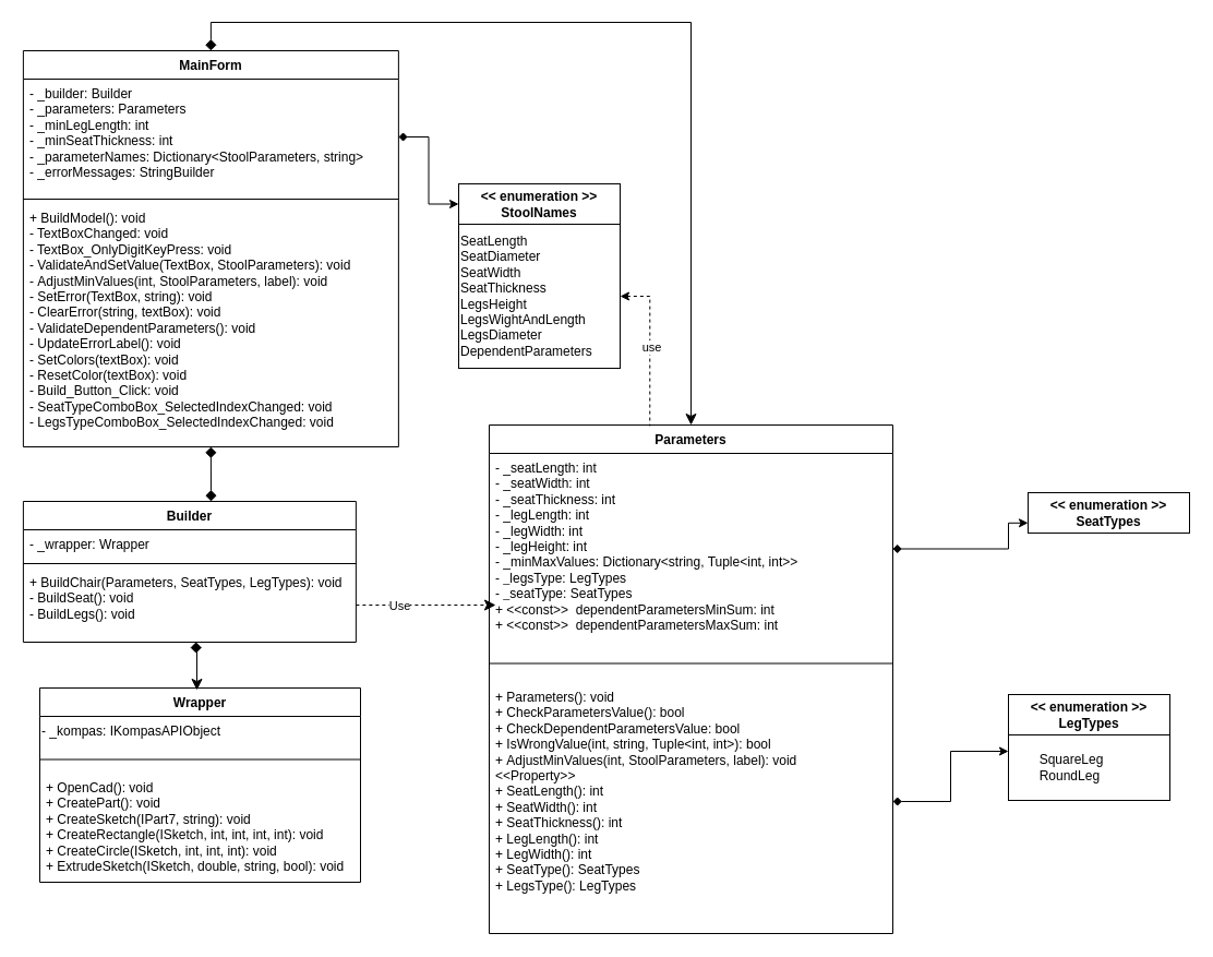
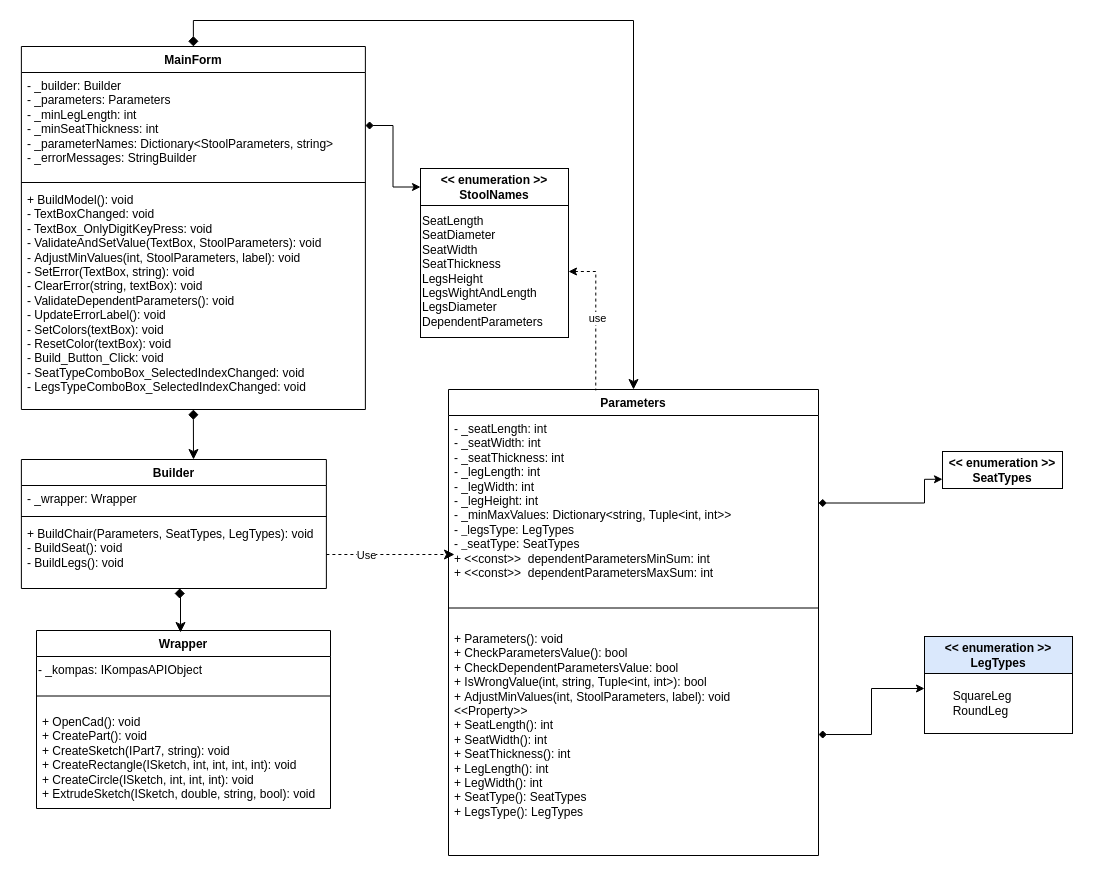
  <mxCell id="0" />
  <mxCell id="1" parent="0" />
  <mxCell id="2" value="MainForm" style="swimlane;fontStyle=1;align=center;verticalAlign=top;childLayout=stackLayout;horizontal=1;startSize=26;horizontalStack=0;resizeParent=1;resizeParentMax=0;resizeLast=0;collapsible=1;marginBottom=0;whiteSpace=wrap;html=1;" parent="1" vertex="1"><mxGeometry x="20.88" y="46" width="344" height="363" as="geometry" /></mxCell>
  <mxCell id="3" value="- _builder: Builder&lt;div&gt;- _parameters: Parameters&lt;br&gt;&lt;/div&gt;&lt;div&gt;- _minLegLength: int&lt;/div&gt;&lt;div&gt;-&amp;nbsp;_minSeatThickness: int&lt;br&gt;&lt;/div&gt;&lt;div&gt;-&amp;nbsp;_parameterNames: Dictionary&amp;lt;StoolParameters, string&amp;gt;&lt;/div&gt;&lt;div&gt;-&amp;nbsp;_errorMessages: StringBuilder&lt;/div&gt;" style="text;strokeColor=none;fillColor=none;align=left;verticalAlign=top;spacingLeft=4;spacingRight=4;overflow=hidden;rotatable=0;points=[[0,0.5],[1,0.5]];portConstraint=eastwest;whiteSpace=wrap;html=1;" parent="2" vertex="1"><mxGeometry y="26" width="344" height="106" as="geometry" /></mxCell>
  <mxCell id="4" value="" style="line;strokeWidth=1;fillColor=none;align=left;verticalAlign=middle;spacingTop=-1;spacingLeft=3;spacingRight=3;rotatable=0;labelPosition=right;points=[];portConstraint=eastwest;strokeColor=inherit;" parent="2" vertex="1"><mxGeometry y="132" width="344" height="8" as="geometry" /></mxCell>
  <mxCell id="5" value="+ BuildModel(): void&lt;div&gt;- TextBoxChanged: void&lt;/div&gt;&lt;div&gt;&lt;div&gt;- TextBox_OnlyDigitKeyPress: void&lt;/div&gt;&lt;/div&gt;&lt;div&gt;-&amp;nbsp;ValidateAndSetValue(TextBox, StoolParameters): void&lt;/div&gt;&lt;div&gt;-&amp;nbsp;&lt;span style=&quot;background-color: initial;&quot;&gt;AdjustMinValues(int,&lt;/span&gt;&lt;span style=&quot;background-color: transparent;&quot;&gt;&amp;nbsp;StoolParameters, label&lt;/span&gt;&lt;span style=&quot;background-color: initial; color: light-dark(rgb(0, 0, 0), rgb(255, 255, 255));&quot;&gt;): void&lt;/span&gt;&lt;/div&gt;&lt;div&gt;&lt;span style=&quot;background-color: initial;&quot;&gt;-&amp;nbsp;&lt;/span&gt;&lt;span style=&quot;background-color: initial;&quot;&gt;SetError(TextBox, string): void&lt;/span&gt;&lt;/div&gt;&lt;div&gt;&lt;span style=&quot;background-color: initial;&quot;&gt;-&amp;nbsp;&lt;/span&gt;&lt;span style=&quot;background-color: initial;&quot;&gt;ClearError(string, textBox): void&lt;/span&gt;&lt;/div&gt;&lt;div&gt;&lt;span style=&quot;background-color: initial;&quot;&gt;-&lt;/span&gt;&lt;span style=&quot;background-color: initial;&quot;&gt;&amp;nbsp;ValidateDependentParameters(): void&lt;/span&gt;&lt;/div&gt;&lt;div&gt;&lt;span style=&quot;background-color: initial;&quot;&gt;-&amp;nbsp;&lt;/span&gt;&lt;span style=&quot;background-color: initial;&quot;&gt;UpdateErrorLabel(): void&lt;/span&gt;&lt;/div&gt;&lt;div&gt;&lt;span style=&quot;background-color: initial;&quot;&gt;- SetColors(textBox): void&lt;/span&gt;&lt;/div&gt;&lt;div&gt;&lt;span style=&quot;background-color: initial;&quot;&gt;-&amp;nbsp;&lt;/span&gt;&lt;span style=&quot;background-color: initial;&quot;&gt;ResetColor(textBox): void&lt;/span&gt;&lt;/div&gt;&lt;div&gt;&lt;span style=&quot;background-color: initial;&quot;&gt;-&amp;nbsp;&lt;/span&gt;&lt;span style=&quot;background-color: initial;&quot;&gt;Build_Button_Click: void&lt;/span&gt;&lt;/div&gt;&lt;div&gt;&lt;span style=&quot;background-color: initial;&quot;&gt;-&amp;nbsp;&lt;/span&gt;&lt;span style=&quot;background-color: initial;&quot;&gt;SeatTypeComboBox_SelectedIndexChanged: void&lt;/span&gt;&lt;/div&gt;&lt;div&gt;&lt;span style=&quot;background-color: initial;&quot;&gt;-&amp;nbsp;&lt;/span&gt;&lt;span style=&quot;background-color: initial;&quot;&gt;LegsTypeComboBox_SelectedIndexChanged: void&lt;/span&gt;&lt;/div&gt;" style="text;strokeColor=none;fillColor=none;align=left;verticalAlign=top;spacingLeft=4;spacingRight=4;overflow=hidden;rotatable=0;points=[[0,0.5],[1,0.5]];portConstraint=eastwest;whiteSpace=wrap;html=1;" parent="2" vertex="1"><mxGeometry y="140" width="344" height="223" as="geometry" /></mxCell>
  <mxCell id="6" value="Builder&lt;div&gt;&lt;br&gt;&lt;/div&gt;" style="swimlane;fontStyle=1;align=center;verticalAlign=top;childLayout=stackLayout;horizontal=1;startSize=26;horizontalStack=0;resizeParent=1;resizeParentMax=0;resizeLast=0;collapsible=1;marginBottom=0;whiteSpace=wrap;html=1;" parent="1" vertex="1"><mxGeometry x="20.88" y="459" width="305" height="129" as="geometry" /></mxCell>
  <mxCell id="7" value="&lt;div&gt;- _wrapper: Wrapper&lt;/div&gt;" style="text;strokeColor=none;fillColor=none;align=left;verticalAlign=top;spacingLeft=4;spacingRight=4;overflow=hidden;rotatable=0;points=[[0,0.5],[1,0.5]];portConstraint=eastwest;whiteSpace=wrap;html=1;" parent="6" vertex="1"><mxGeometry y="26" width="305" height="27" as="geometry" /></mxCell>
  <mxCell id="8" value="" style="line;strokeWidth=1;fillColor=none;align=left;verticalAlign=middle;spacingTop=-1;spacingLeft=3;spacingRight=3;rotatable=0;labelPosition=right;points=[];portConstraint=eastwest;strokeColor=inherit;" parent="6" vertex="1"><mxGeometry y="53" width="305" height="8" as="geometry" /></mxCell>
  <mxCell id="9" value="&lt;span style=&quot;background-color: initial;&quot;&gt;+&amp;nbsp;BuildChair(Parameters, SeatTypes, LegTypes): void&lt;/span&gt;&lt;div&gt;&lt;div&gt;- BuildSeat(): void&lt;/div&gt;&lt;div&gt;- BuildLegs(): void&amp;nbsp;&lt;/div&gt;&lt;/div&gt;" style="text;strokeColor=none;fillColor=none;align=left;verticalAlign=top;spacingLeft=4;spacingRight=4;overflow=hidden;rotatable=0;points=[[0,0.5],[1,0.5]];portConstraint=eastwest;whiteSpace=wrap;html=1;" parent="6" vertex="1"><mxGeometry y="61" width="305" height="68" as="geometry" /></mxCell>
  <mxCell id="10" value="Wrapper" style="swimlane;fontStyle=1;align=center;verticalAlign=top;childLayout=stackLayout;horizontal=1;startSize=26;horizontalStack=0;resizeParent=1;resizeParentMax=0;resizeLast=0;collapsible=1;marginBottom=0;whiteSpace=wrap;html=1;" parent="1" vertex="1"><mxGeometry x="36" y="630" width="294" height="178" as="geometry" /></mxCell>
  <mxCell id="11" value="&lt;div&gt;&lt;br&gt;&lt;/div&gt;" style="text;strokeColor=none;fillColor=none;align=left;verticalAlign=top;spacingLeft=4;spacingRight=4;overflow=hidden;rotatable=0;points=[[0,0.5],[1,0.5]];portConstraint=eastwest;whiteSpace=wrap;html=1;" parent="10" vertex="1"><mxGeometry y="26" width="294" height="1" as="geometry" /></mxCell>
  <mxCell id="12" value="-&amp;nbsp;_kompas:&amp;nbsp;IKompasAPIObject" style="text;html=1;align=left;verticalAlign=middle;resizable=0;points=[];autosize=1;strokeColor=none;fillColor=none;" parent="10" vertex="1"><mxGeometry y="27" width="294" height="26" as="geometry" /></mxCell>
  <mxCell id="13" value="" style="line;strokeWidth=1;fillColor=none;align=left;verticalAlign=middle;spacingTop=-1;spacingLeft=3;spacingRight=3;rotatable=0;labelPosition=right;points=[];portConstraint=eastwest;strokeColor=inherit;" parent="10" vertex="1"><mxGeometry y="53" width="294" height="25" as="geometry" /></mxCell>
  <mxCell id="14" value="&lt;div&gt;+ OpenCad(): void&lt;/div&gt;&lt;div&gt;+&amp;nbsp;CreatePart(): void&lt;/div&gt;&lt;div&gt;+&amp;nbsp;CreateSketch(IPart7, string): void&lt;/div&gt;&lt;div&gt;+ CreateRectangle(ISketch, int, int, int, int): void&lt;/div&gt;&lt;div&gt;+&amp;nbsp;CreateCircle(ISketch, int, int, int): void&lt;/div&gt;&lt;div&gt;+&amp;nbsp;ExtrudeSketch(ISketch, double, string, bool): void&lt;/div&gt;" style="text;strokeColor=none;fillColor=none;align=left;verticalAlign=top;spacingLeft=4;spacingRight=4;overflow=hidden;rotatable=0;points=[[0,0.5],[1,0.5]];portConstraint=eastwest;whiteSpace=wrap;html=1;" parent="10" vertex="1"><mxGeometry y="78" width="294" height="100" as="geometry" /></mxCell>
  <mxCell id="15" style="edgeStyle=orthogonalEdgeStyle;rounded=0;orthogonalLoop=1;jettySize=auto;html=1;entryX=0;entryY=0.25;entryDx=0;entryDy=0;exitX=1;exitY=0.474;exitDx=0;exitDy=0;exitPerimeter=0;startArrow=diamond;startFill=1;" parent="1" source="20" target="27" edge="1"><mxGeometry relative="1" as="geometry" /></mxCell>
  <mxCell id="16" style="edgeStyle=orthogonalEdgeStyle;rounded=0;orthogonalLoop=1;jettySize=auto;html=1;entryX=0;entryY=0.75;entryDx=0;entryDy=0;startArrow=diamond;startFill=1;exitX=1;exitY=0.5;exitDx=0;exitDy=0;" parent="1" source="18" target="28" edge="1"><mxGeometry relative="1" as="geometry"><mxPoint x="844" y="558" as="sourcePoint" /><Array as="points"><mxPoint x="924" y="478" /></Array></mxGeometry></mxCell>
  <mxCell id="17" value="Parameters" style="swimlane;fontStyle=1;align=center;verticalAlign=top;childLayout=stackLayout;horizontal=1;startSize=26;horizontalStack=0;resizeParent=1;resizeParentMax=0;resizeLast=0;collapsible=1;marginBottom=0;whiteSpace=wrap;html=1;" parent="1" vertex="1"><mxGeometry x="448" y="389" width="370" height="466" as="geometry" /></mxCell>
  <mxCell id="18" value="&lt;div&gt;- _seatLength: int&lt;/div&gt;&lt;div&gt;- _seatWidth: int&lt;/div&gt;&lt;div&gt;- _seatThickness: int&lt;br&gt;&lt;/div&gt;&lt;div&gt;- _legLength: int&lt;br&gt;&lt;/div&gt;&lt;div&gt;- _legWidth: int&lt;br&gt;&lt;/div&gt;&lt;div&gt;- _legHeight: int&lt;/div&gt;&lt;div&gt;- _minMaxValues: Dictionary&amp;lt;string, Tuple&amp;lt;int, int&amp;gt;&amp;gt;&lt;/div&gt;&lt;div&gt;-&amp;nbsp;&lt;font&gt;&lt;span style=&quot;font-family: &amp;quot;Times New Roman&amp;quot;, serif; background-color: transparent; color: light-dark(rgb(0, 0, 0), rgb(255, 255, 255));&quot;&gt;_&lt;/span&gt;&lt;span style=&quot;background-color: transparent; color: light-dark(rgb(0, 0, 0), rgb(255, 255, 255));&quot;&gt;&lt;font style=&quot;&quot; face=&quot;Helvetica&quot;&gt;legsType: LegTypes&lt;/font&gt;&lt;/span&gt;&lt;/font&gt;&lt;/div&gt;&lt;div&gt;&lt;font&gt;&lt;span style=&quot;background-color: transparent; color: light-dark(rgb(0, 0, 0), rgb(255, 255, 255));&quot;&gt;&lt;font style=&quot;&quot; face=&quot;Helvetica&quot;&gt;-&amp;nbsp;&lt;/font&gt;&lt;/span&gt;&lt;/font&gt;&lt;span style=&quot;background-color: transparent; color: light-dark(rgb(0, 0, 0), rgb(255, 255, 255)); font-family: &amp;quot;Times New Roman&amp;quot;, serif;&quot;&gt;_&lt;/span&gt;&lt;span style=&quot;background-color: transparent; color: light-dark(rgb(0, 0, 0), rgb(255, 255, 255));&quot;&gt;seat&lt;/span&gt;&lt;span style=&quot;background-color: transparent; color: light-dark(rgb(0, 0, 0), rgb(255, 255, 255));&quot;&gt;Type: SeatTypes&lt;/span&gt;&lt;/div&gt;&lt;div&gt;+ &amp;lt;&amp;lt;const&amp;gt;&amp;gt;&amp;nbsp;&amp;nbsp;dependentParametersMinSum: int&lt;/div&gt;&lt;div&gt;+ &amp;lt;&amp;lt;const&amp;gt;&amp;gt;&amp;nbsp;&amp;nbsp;dependentParametersMaxSum: int&lt;/div&gt;" style="text;strokeColor=none;fillColor=none;align=left;verticalAlign=top;spacingLeft=4;spacingRight=4;overflow=hidden;rotatable=0;points=[[0,0.5],[1,0.5]];portConstraint=eastwest;whiteSpace=wrap;html=1;" parent="17" vertex="1"><mxGeometry y="26" width="370" height="175" as="geometry" /></mxCell>
  <mxCell id="19" value="" style="line;strokeWidth=1;fillColor=none;align=left;verticalAlign=middle;spacingTop=-1;spacingLeft=3;spacingRight=3;rotatable=0;labelPosition=right;points=[];portConstraint=eastwest;strokeColor=inherit;" parent="17" vertex="1"><mxGeometry y="201" width="370" height="35" as="geometry" /></mxCell>
  <mxCell id="20" value="+ Parameters(): void&lt;div&gt;+ CheckParametersValue(): bool&amp;nbsp;&lt;br&gt;&lt;div&gt;+&amp;nbsp;CheckDependentParametersValue: bool&lt;/div&gt;&lt;div&gt;&lt;div&gt;&lt;span style=&quot;background-color: initial;&quot;&gt;+&amp;nbsp;&lt;/span&gt;&lt;span style=&quot;background-color: initial;&quot;&gt;IsWrongValue(int, string, Tuple&amp;lt;int, int&amp;gt;): bool&lt;/span&gt;&lt;/div&gt;&lt;div&gt;&lt;span style=&quot;background-color: transparent; color: light-dark(rgb(0, 0, 0), rgb(255, 255, 255));&quot;&gt;+&amp;nbsp;&lt;/span&gt;&lt;span style=&quot;background-color: initial; color: light-dark(rgb(0, 0, 0), rgb(255, 255, 255));&quot;&gt;AdjustMinValues(int,&lt;/span&gt;&lt;span style=&quot;background-color: transparent; color: light-dark(rgb(0, 0, 0), rgb(255, 255, 255));&quot;&gt;&amp;nbsp;StoolParameters, label&lt;/span&gt;&lt;span style=&quot;background-color: initial; color: light-dark(rgb(0, 0, 0), rgb(255, 255, 255));&quot;&gt;): void&lt;/span&gt;&lt;/div&gt;&lt;div&gt;&lt;span style=&quot;background-color: transparent; color: light-dark(rgb(0, 0, 0), rgb(255, 255, 255));&quot;&gt;&amp;lt;&amp;lt;Property&amp;gt;&amp;gt;&lt;/span&gt;&lt;/div&gt;&lt;/div&gt;&lt;div&gt;+ SeatLength(): int&lt;/div&gt;&lt;div&gt;+ SeatWidth(): int&lt;br&gt;&lt;/div&gt;&lt;div&gt;+ SeatThickness(): int&lt;br&gt;&lt;/div&gt;&lt;div&gt;+ LegLength(): int&lt;br&gt;&lt;/div&gt;&lt;div&gt;+ LegWidth(): int&lt;/div&gt;&lt;/div&gt;&lt;div&gt;+ SeatType():&amp;nbsp;&lt;span style=&quot;background-color: initial;&quot;&gt;SeatTypes&lt;/span&gt;&lt;/div&gt;&lt;div&gt;+ LegsType(): Leg&lt;span style=&quot;background-color: initial;&quot;&gt;Types&lt;/span&gt;&lt;span style=&quot;background-color: initial;&quot;&gt;&lt;/span&gt;&lt;/div&gt;&lt;div&gt;&lt;br&gt;&lt;/div&gt;" style="text;strokeColor=none;fillColor=none;align=left;verticalAlign=top;spacingLeft=4;spacingRight=4;overflow=hidden;rotatable=0;points=[[0,0.5],[1,0.5]];portConstraint=eastwest;whiteSpace=wrap;html=1;" parent="17" vertex="1"><mxGeometry y="236" width="370" height="230" as="geometry" /></mxCell>
  <mxCell id="21" value="" style="edgeStyle=elbowEdgeStyle;elbow=horizontal;endArrow=classic;html=1;curved=0;rounded=0;endSize=8;startSize=8;exitX=0.5;exitY=0;exitDx=0;exitDy=0;strokeColor=default;startArrow=diamond;startFill=1;entryX=0.5;entryY=0;entryDx=0;entryDy=0;" parent="1" source="2" target="17" edge="1"><mxGeometry width="50" height="50" relative="1" as="geometry"><mxPoint x="221" y="263" as="sourcePoint" /><mxPoint x="271" y="213" as="targetPoint" /><Array as="points"><mxPoint x="422" y="20" /><mxPoint x="416" y="100" /></Array></mxGeometry></mxCell>
- <mxCell id="22" value="" style="edgeStyle=elbowEdgeStyle;elbow=horizontal;endArrow=diamond;html=1;curved=0;rounded=0;endSize=8;startSize=8;exitX=0.5;exitY=1;exitDx=0;exitDy=0;strokeColor=default;startArrow=diamond;startFill=1;" parent="1" source="2" target="6" edge="1"><mxGeometry width="50" height="50" relative="1" as="geometry"><mxPoint x="172.424" y="422" as="sourcePoint" /><mxPoint x="172.45" y="455.98" as="targetPoint" /><Array as="points" /></mxGeometry></mxCell>
+ <mxCell id="22" value="" style="edgeStyle=elbowEdgeStyle;elbow=horizontal;endArrow=classic;html=1;curved=0;rounded=0;endSize=8;startSize=8;exitX=0.5;exitY=1;exitDx=0;exitDy=0;strokeColor=default;startArrow=diamond;startFill=1;" parent="1" source="2" target="6" edge="1"><mxGeometry width="50" height="50" relative="1" as="geometry"><mxPoint x="172.424" y="422" as="sourcePoint" /><mxPoint x="172.45" y="455.98" as="targetPoint" /><Array as="points" /></mxGeometry></mxCell>
  <mxCell id="23" value="" style="edgeStyle=elbowEdgeStyle;elbow=horizontal;endArrow=classic;html=1;curved=0;rounded=0;endSize=8;startSize=8;strokeColor=default;startArrow=diamond;startFill=1;" parent="1" edge="1"><mxGeometry width="50" height="50" relative="1" as="geometry"><mxPoint x="174" y="593" as="sourcePoint" /><mxPoint x="180" y="632" as="targetPoint" /><Array as="points"><mxPoint x="180" y="594" /></Array></mxGeometry></mxCell>
  <mxCell id="24" value="" style="edgeStyle=elbowEdgeStyle;elbow=horizontal;endArrow=classic;html=1;curved=0;rounded=0;endSize=8;startSize=8;exitX=1;exitY=0.5;exitDx=0;exitDy=0;dashed=1;" parent="1" source="9" edge="1"><mxGeometry width="50" height="50" relative="1" as="geometry"><mxPoint x="331" y="551" as="sourcePoint" /><mxPoint x="454" y="554" as="targetPoint" /></mxGeometry></mxCell>
  <mxCell id="25" value="Use" style="edgeLabel;html=1;align=center;verticalAlign=middle;resizable=0;points=[];" parent="24" vertex="1" connectable="0"><mxGeometry x="0.453" relative="1" as="geometry"><mxPoint x="-53" as="offset" /></mxGeometry></mxCell>
- <mxCell id="26" value="&lt;span style=&quot;font-weight: 700;&quot;&gt;&amp;lt;&amp;lt; enumeration &amp;gt;&amp;gt;&lt;/span&gt;&lt;div style=&quot;font-weight: 700;&quot;&gt;LegTypes&lt;/div&gt;" style="rounded=0;whiteSpace=wrap;html=1;" parent="1" vertex="1"><mxGeometry x="924" y="636" width="148" height="37" as="geometry" /></mxCell>
+ <mxCell id="26" value="&lt;span style=&quot;font-weight: 700;&quot;&gt;&amp;lt;&amp;lt; enumeration &amp;gt;&amp;gt;&lt;/span&gt;&lt;div style=&quot;font-weight: 700;&quot;&gt;LegTypes&lt;/div&gt;" style="rounded=0;whiteSpace=wrap;html=1;fillColor=#dae8fc;" parent="1" vertex="1"><mxGeometry x="924" y="636" width="148" height="37" as="geometry" /></mxCell>
  <mxCell id="27" value="&lt;div&gt;&lt;span style=&quot;white-space: pre;&quot;&gt;&#09;&lt;/span&gt;SquareLeg&lt;/div&gt;&lt;div&gt;&lt;span style=&quot;white-space: pre;&quot;&gt;&#09;&lt;/span&gt;RoundLeg&lt;/div&gt;" style="rounded=0;whiteSpace=wrap;html=1;align=left;" parent="1" vertex="1"><mxGeometry x="924" y="673" width="148" height="60" as="geometry" /></mxCell>
- <mxCell id="28" value="&lt;span style=&quot;font-weight: 700;&quot;&gt;&amp;lt;&amp;lt; enumeration &amp;gt;&amp;gt;&lt;/span&gt;&lt;div style=&quot;font-weight: 700;&quot;&gt;SeatTypes&lt;/div&gt;" style="rounded=0;whiteSpace=wrap;html=1;" parent="1" vertex="1"><mxGeometry x="942" y="451" width="148" height="37" as="geometry" /></mxCell>
+ <mxCell id="28" value="&lt;span style=&quot;font-weight: 700;&quot;&gt;&amp;lt;&amp;lt; enumeration &amp;gt;&amp;gt;&lt;/span&gt;&lt;div style=&quot;font-weight: 700;&quot;&gt;SeatTypes&lt;/div&gt;" style="rounded=0;whiteSpace=wrap;html=1;" parent="1" vertex="1"><mxGeometry x="942" y="451" width="120" height="37" as="geometry" /></mxCell>
  <mxCell id="29" value="&lt;span style=&quot;font-weight: 700;&quot;&gt;&amp;lt;&amp;lt; enumeration &amp;gt;&amp;gt;&lt;/span&gt;&lt;div style=&quot;font-weight: 700;&quot;&gt;StoolNames&lt;/div&gt;" style="rounded=0;whiteSpace=wrap;html=1;" parent="1" vertex="1"><mxGeometry x="420" y="168" width="148" height="37" as="geometry" /></mxCell>
  <mxCell id="30" value="SeatLength&lt;br&gt;SeatDiameter&lt;br&gt;SeatWidth&lt;br&gt;SeatThickness&lt;br&gt;LegsHeight&lt;br&gt;LegsWightAndLength&lt;br&gt;LegsDiameter&lt;br&gt;DependentParameters" style="rounded=0;whiteSpace=wrap;html=1;align=left;" parent="1" vertex="1"><mxGeometry x="420" y="205" width="148" height="132" as="geometry" /></mxCell>
  <mxCell id="31" style="edgeStyle=orthogonalEdgeStyle;rounded=0;orthogonalLoop=1;jettySize=auto;html=1;exitX=0;exitY=0.5;exitDx=0;exitDy=0;endArrow=diamond;endFill=1;startArrow=classic;startFill=1;" parent="1" source="29" target="3" edge="1"><mxGeometry relative="1" as="geometry" /></mxCell>
  <mxCell id="32" style="edgeStyle=orthogonalEdgeStyle;rounded=0;orthogonalLoop=1;jettySize=auto;html=1;exitX=1;exitY=0.5;exitDx=0;exitDy=0;entryX=0.398;entryY=0.002;entryDx=0;entryDy=0;entryPerimeter=0;dashed=1;endArrow=none;endFill=0;startArrow=classic;startFill=1;" parent="1" source="30" target="17" edge="1"><mxGeometry relative="1" as="geometry" /></mxCell>
  <mxCell id="33" value="use" style="edgeLabel;html=1;align=center;verticalAlign=middle;resizable=0;points=[];" parent="32" vertex="1" connectable="0"><mxGeometry x="0.007" y="1" relative="1" as="geometry"><mxPoint as="offset" /></mxGeometry></mxCell>
